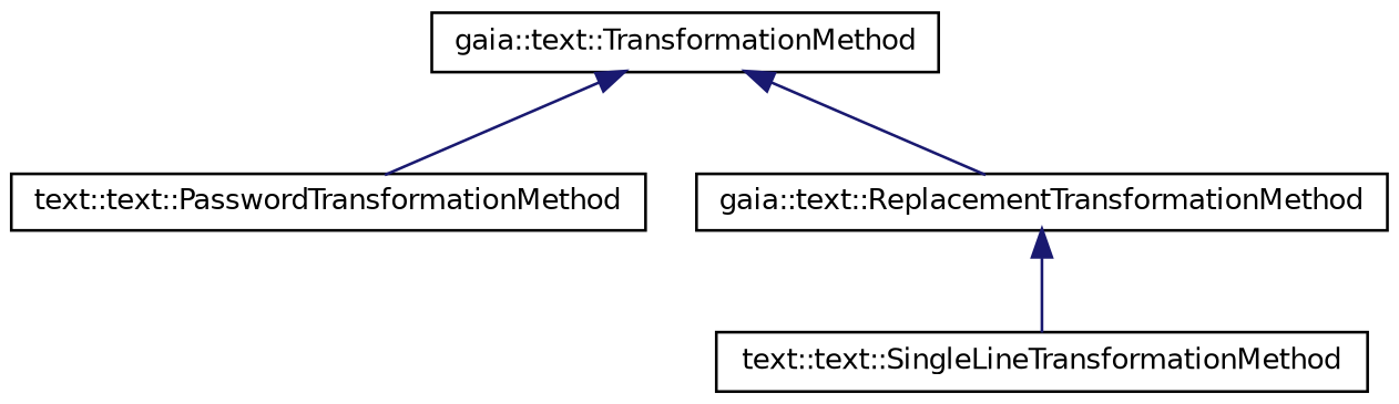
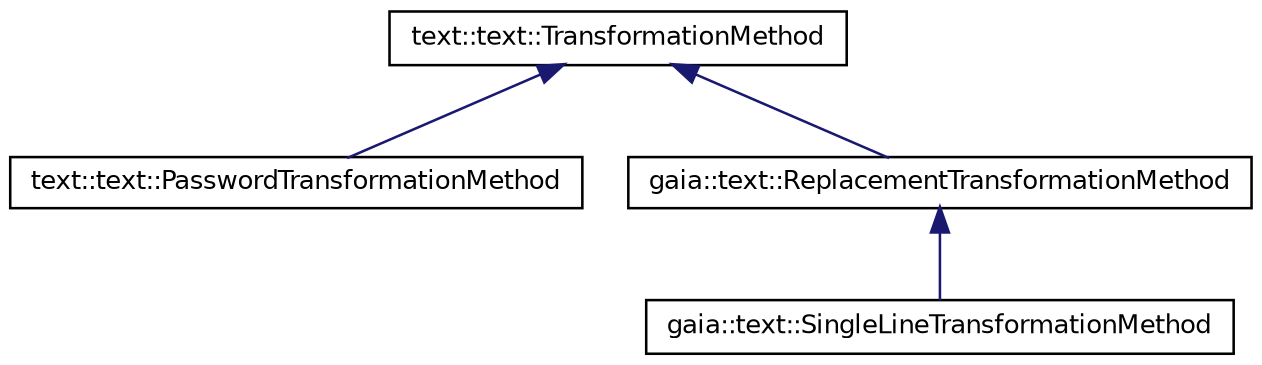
  digraph {
    fontname="DejaVu Sans"
    rankdir=TB
    node [color=black fillcolor=white fontname="DejaVu Sans" fontsize=10 shape=record style=filled]
    edge [color=midnightblue dir=back fontname="DejaVu Sans" fontsize=10 labelfontname=Helvetica labelfontsize=10 style=solid]
-   n1 [height=0.2 label="gaia::text::TransformationMethod" width=0.4]
+   n1 [height=0.2 label="text::text::TransformationMethod" width=0.4]
    n2 [height=0.2 label="text::text::PasswordTransformationMethod" width=0.4]
    n3 [height=0.2 label="gaia::text::ReplacementTransformationMethod" width=0.4]
-   n4 [height=0.2 label="text::text::SingleLineTransformationMethod" width=0.4]
+   n4 [height=0.2 label="gaia::text::SingleLineTransformationMethod" width=0.4]
    n1 -> n2
    n1 -> n3
    n3 -> n4
  }
